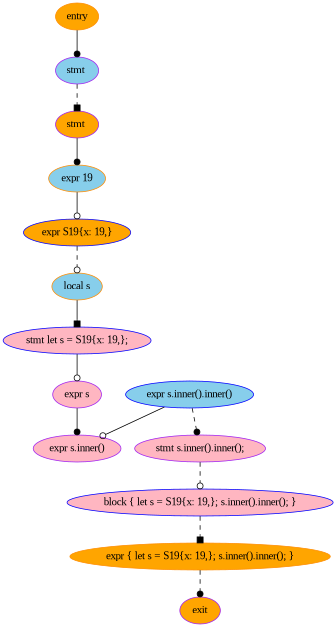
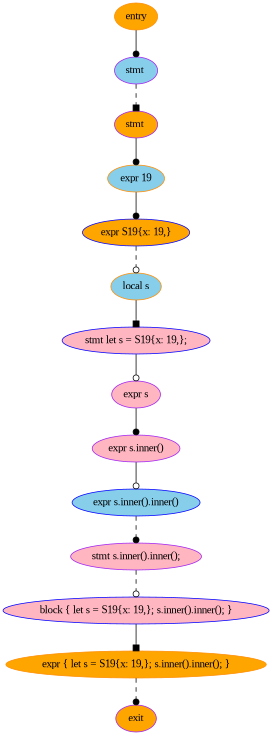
  digraph {
    fontname="Liberation Serif"
    node [color=purple fillcolor=orange fontname="Liberation Serif" style=filled]
    edge [arrowhead=dot fontname="Liberation Serif" style=solid]
    n1 [color=darkorange label=entry]
    n2 [fillcolor=skyblue label="stmt "]
    n3 [label="stmt "]
    n4 [label=exit]
    n5 [color=darkorange fillcolor=skyblue label="expr 19"]
    n6 [color=blue label="expr S19{x: 19,}"]
    n7 [color=darkorange fillcolor=skyblue label="local s"]
    n8 [color=blue fillcolor=lightpink label="stmt let s = S19{x: 19,};"]
    n9 [fillcolor=lightpink label="expr s"]
    n10 [fillcolor=lightpink label="expr s.inner()"]
    n11 [color=blue fillcolor=skyblue label="expr s.inner().inner()"]
    n12 [fillcolor=lightpink label="stmt s.inner().inner();"]
    n13 [color=blue fillcolor=lightpink label="block { let s = S19{x: 19,}; s.inner().inner(); }"]
    n14 [color=darkorange label="expr { let s = S19{x: 19,}; s.inner().inner(); }"]
    n1 -> n2
    n2 -> n3 [arrowhead=box style=dashed]
    n3 -> n5
-   n5 -> n6 [arrowhead=odot]
+   n5 -> n6
    n6 -> n7 [arrowhead=odot style=dashed]
    n7 -> n8 [arrowhead=box]
    n8 -> n9 [arrowhead=odot]
    n9 -> n10
-   n11 -> n10 [arrowhead=odot]
+   n10 -> n11 [arrowhead=odot]
    n11 -> n12 [style=dashed]
    n12 -> n13 [arrowhead=odot style=dashed]
-   n13 -> n14 [arrowhead=box style=dashed]
+   n13 -> n14 [arrowhead=box]
    n14 -> n4 [style=dashed]
  }
